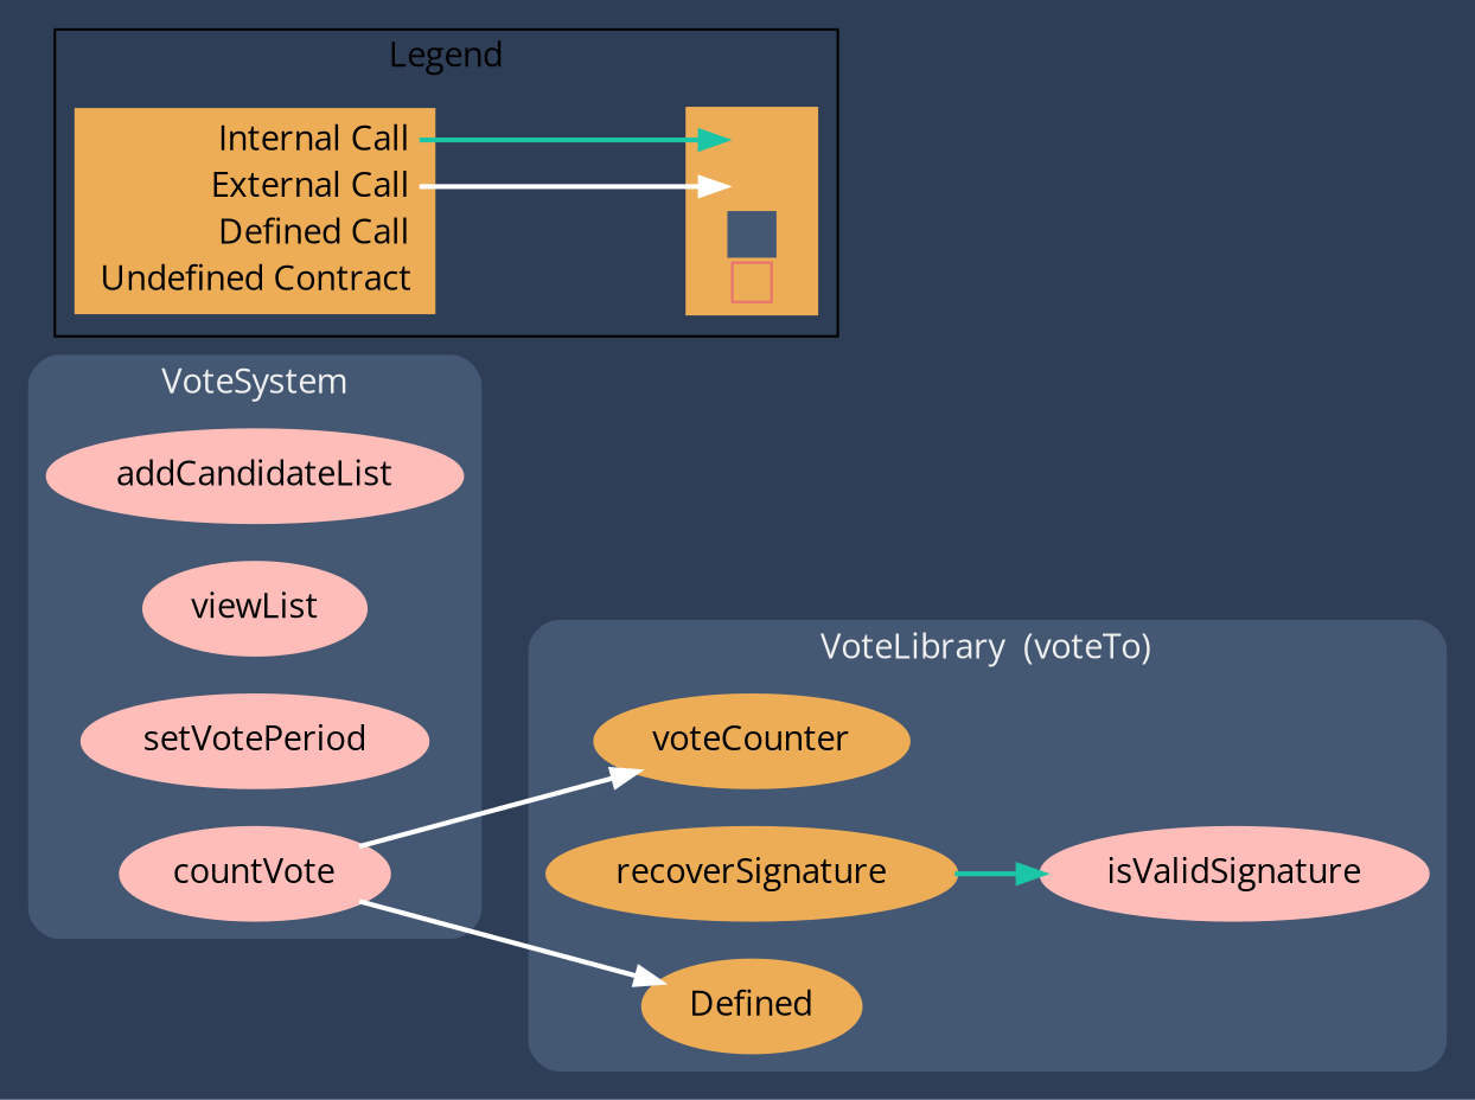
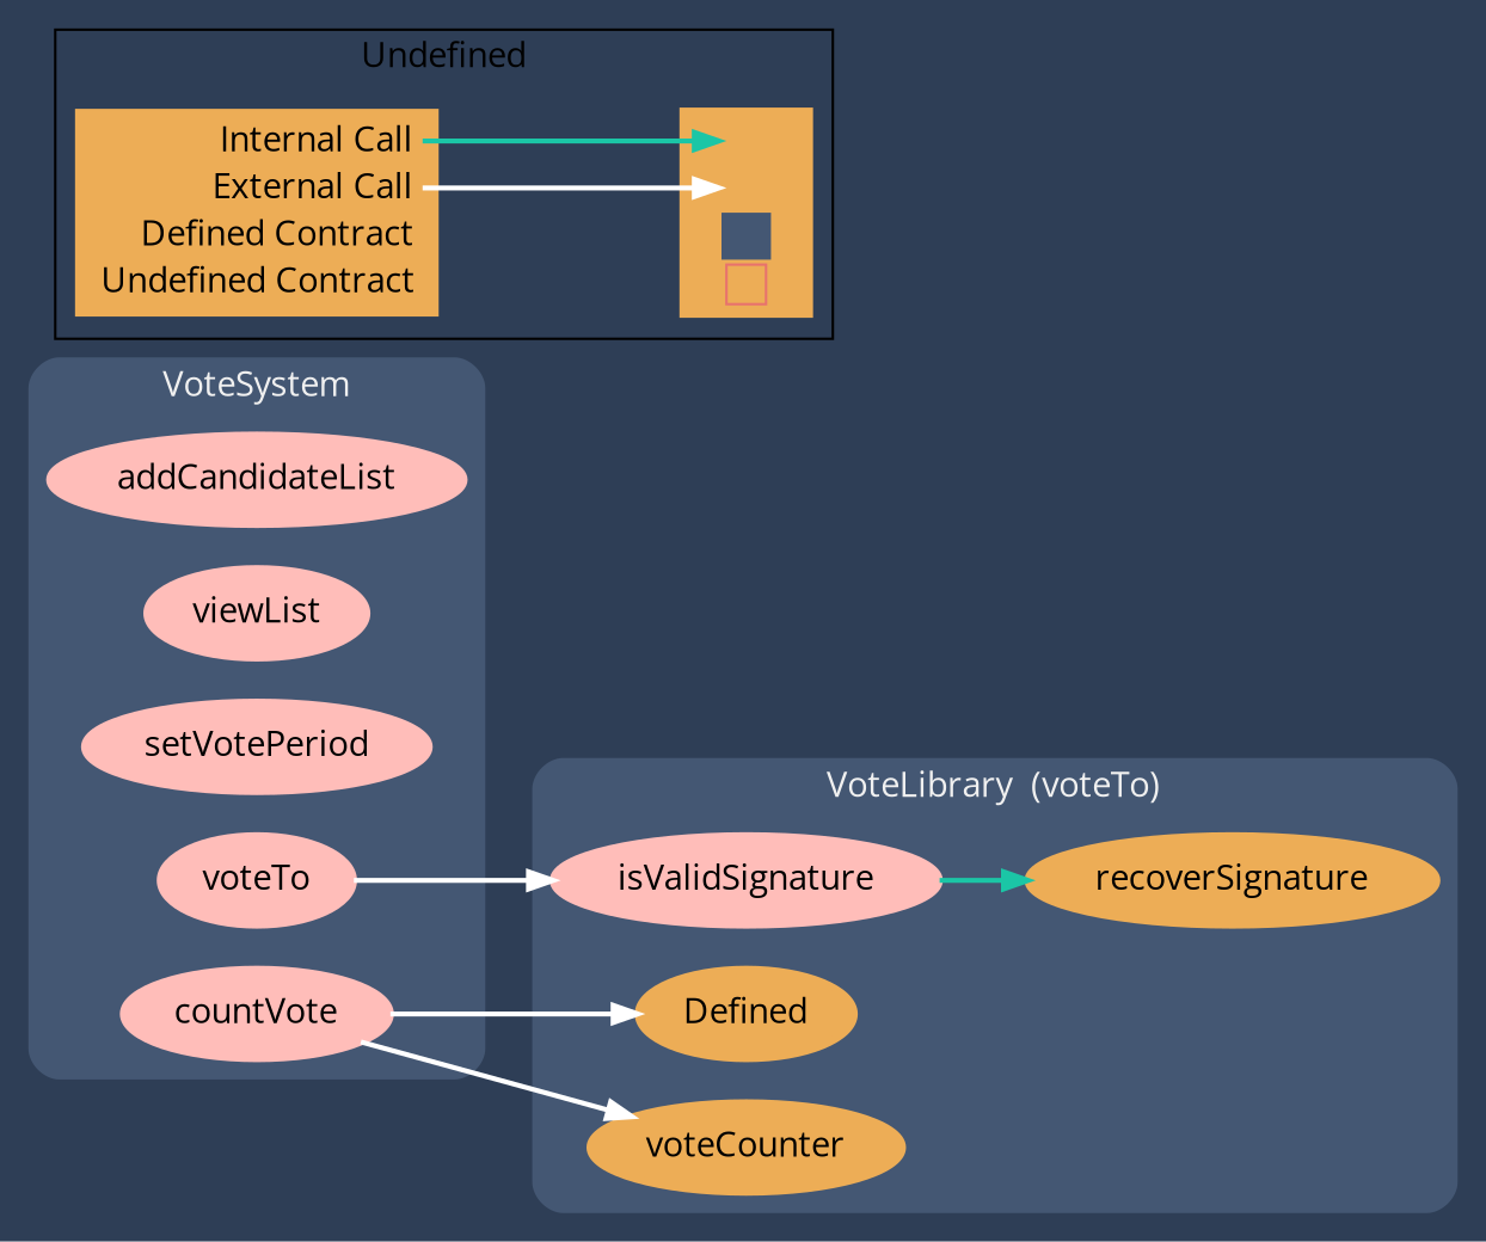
  digraph {
    bgcolor="#2e3e56"
    compound=true
    fontname="Open Sans"
    rankdir=LR
    node [color="#ffbdb9" fillcolor="#ffbdb9" fontname="Open Sans" penwidth=3 style=filled]
    edge [color=white fontname="Open Sans" penwidth=2]
    n1 [color="#edad56" fillcolor="#edad56" label=voteCounter]
    n2 [label=isValidSignature]
    n3 [color="#edad56" fillcolor="#edad56" label=recoverSignature]
    n4 [color="#edad56" fillcolor="#edad56" label=Defined]
    n5 [label=addCandidateList]
    n6 [label=viewList]
    n7 [label=setVotePeriod]
+   n8 [label=voteTo]
    n9 [label=countVote]
-   n10 [color="#edad56" fillcolor="#edad56" label=<<table border="0" cellpadding="2" cellspacing="0" cellborder="0">   <tr><td align="right" port="i1">Internal Call</td></tr>   <tr><td align="right" port="i2">External Call</td></tr>   <tr><td align="right" port="i3">Defined Call</td></tr>   <tr><td align="right" port="i4">Undefined Contract</td></tr>   </table>> shape=plaintext]
+   n10 [color="#edad56" fillcolor="#edad56" label=<<table border="0" cellpadding="2" cellspacing="0" cellborder="0">   <tr><td align="right" port="i1">Internal Call</td></tr>   <tr><td align="right" port="i2">External Call</td></tr>   <tr><td align="right" port="i3">Defined Contract</td></tr>   <tr><td align="right" port="i4">Undefined Contract</td></tr>   </table>> shape=plaintext]
    n11 [color="#edad56" fillcolor="#edad56" label=<<table border="0" cellpadding="2" cellspacing="0" cellborder="0">   <tr><td port="i1">&nbsp;&nbsp;&nbsp;</td></tr>   <tr><td port="i2">&nbsp;&nbsp;&nbsp;</td></tr>   <tr><td port="i3" bgcolor="#445773">&nbsp;&nbsp;&nbsp;</td></tr>   <tr><td port="i4">     <table border="1" cellborder="0" cellspacing="0" cellpadding="7" color="#e8726d">       <tr>        <td></td>       </tr>      </table>   </td></tr>   </table>> shape=plaintext]
    subgraph cluster_1 {
      bgcolor="#445773"
      color="#445773"
      fontcolor="#f0f0f0"
      label="VoteLibrary  (voteTo)"
      style=rounded
      n1
      n2
      n3
      n4
    }
    subgraph cluster_2 {
      bgcolor="#445773"
      color="#445773"
      fontcolor="#f0f0f0"
      label=VoteSystem
      style=rounded
      n5
      n6
      n7
+     n8
      n9
    }
    subgraph cluster_3 {
-     label=Legend
+     label=Undefined
      n10
      n11
    }
-   n3 -> n2 [color="#1bc6a6"]
+   n2 -> n3 [color="#1bc6a6"]
+   n8 -> n2
    n9 -> n1
    n9 -> n4
    n10 -> n11 [color="#1bc6a6" headport="i1:w" tailport="i1:e"]
    n10 -> n11 [headport="i2:w" tailport="i2:e"]
  }
